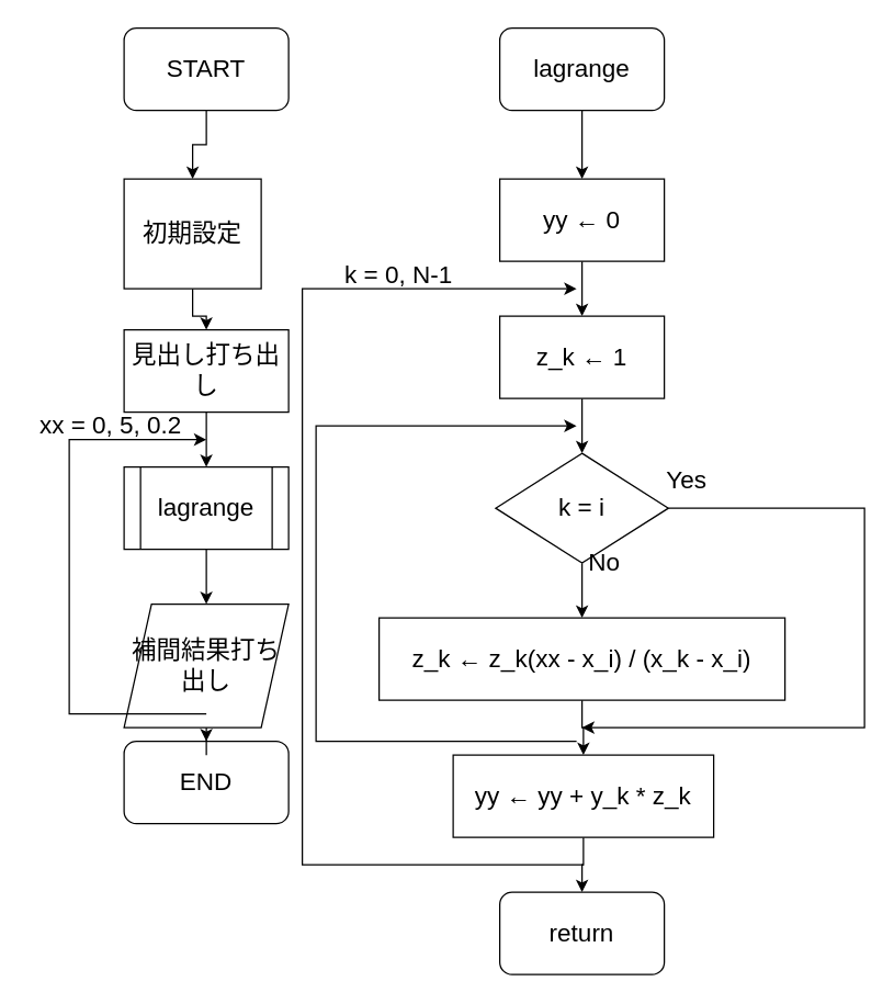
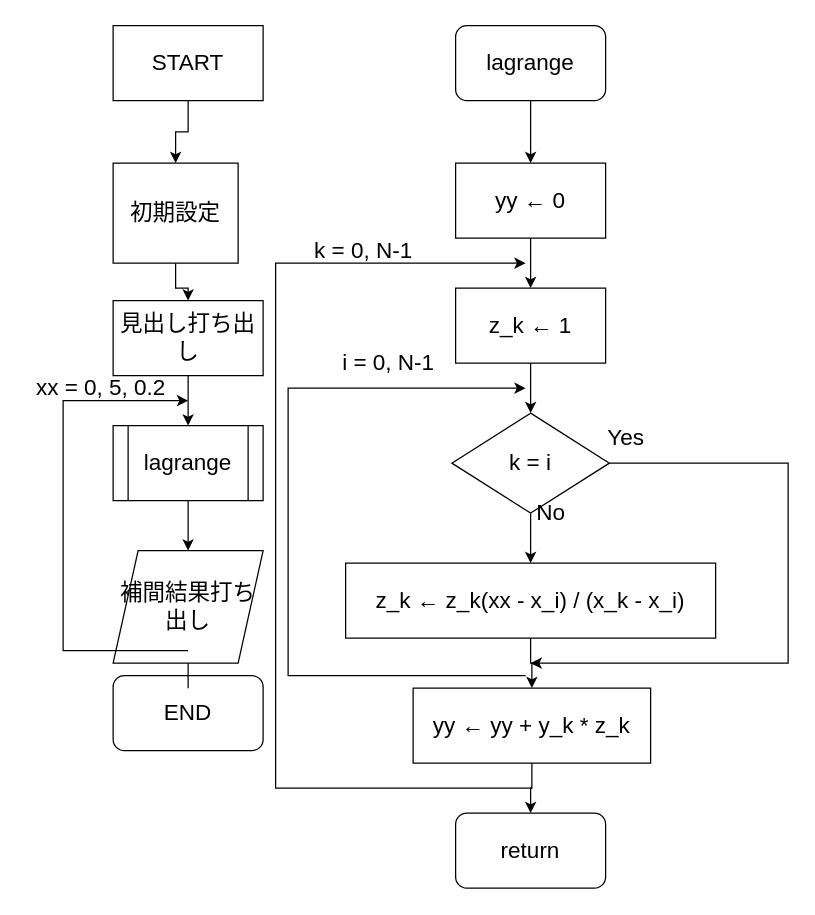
  <mxCell id="0" />
  <mxCell id="1" parent="0" />
  <mxCell id="2" value="return" style="rounded=1;whiteSpace=wrap;html=1;fontSize=18;" vertex="1" parent="1"><mxGeometry x="364" y="650" width="120" height="60" as="geometry" /></mxCell>
  <mxCell id="3" value="" style="edgeStyle=orthogonalEdgeStyle;rounded=0;orthogonalLoop=1;jettySize=auto;html=1;fontSize=18;" edge="1" parent="1" source="4" target="19"><mxGeometry relative="1" as="geometry" /></mxCell>
  <mxCell id="4" value="lagrange" style="rounded=1;whiteSpace=wrap;html=1;fontSize=18;" vertex="1" parent="1"><mxGeometry x="364" y="20" width="120" height="60" as="geometry" /></mxCell>
  <mxCell id="5" value="END" style="rounded=1;whiteSpace=wrap;html=1;fontSize=18;" vertex="1" parent="1"><mxGeometry x="90" y="540" width="120" height="60" as="geometry" /></mxCell>
  <mxCell id="6" value="" style="edgeStyle=orthogonalEdgeStyle;rounded=0;orthogonalLoop=1;jettySize=auto;html=1;fontSize=18;" edge="1" parent="1" source="7" target="9"><mxGeometry relative="1" as="geometry" /></mxCell>
- <mxCell id="7" value="START" style="rounded=1;whiteSpace=wrap;html=1;fontSize=18;" vertex="1" parent="1"><mxGeometry x="90" y="20" width="120" height="60" as="geometry" /></mxCell>
+ <mxCell id="7" value="START" style="whiteSpace=wrap;html=1;fontSize=18;rounded=0;" vertex="1" parent="1"><mxGeometry x="90" y="20" width="120" height="60" as="geometry" /></mxCell>
  <mxCell id="8" value="" style="edgeStyle=orthogonalEdgeStyle;rounded=0;orthogonalLoop=1;jettySize=auto;html=1;fontSize=18;" edge="1" parent="1" source="9" target="11"><mxGeometry relative="1" as="geometry" /></mxCell>
  <mxCell id="9" value="初期設定" style="rounded=0;whiteSpace=wrap;html=1;fontSize=18;" vertex="1" parent="1"><mxGeometry x="90" y="130" width="100" height="80" as="geometry" /></mxCell>
  <mxCell id="10" value="" style="edgeStyle=orthogonalEdgeStyle;rounded=0;orthogonalLoop=1;jettySize=auto;html=1;fontSize=18;" edge="1" parent="1" source="11" target="13"><mxGeometry relative="1" as="geometry" /></mxCell>
  <mxCell id="11" value="見出し打ち出し" style="rounded=0;whiteSpace=wrap;html=1;fontSize=18;" vertex="1" parent="1"><mxGeometry x="90" y="240" width="120" height="60" as="geometry" /></mxCell>
  <mxCell id="12" value="" style="edgeStyle=orthogonalEdgeStyle;rounded=0;orthogonalLoop=1;jettySize=auto;html=1;fontSize=18;" edge="1" parent="1" source="13" target="15"><mxGeometry relative="1" as="geometry" /></mxCell>
  <mxCell id="13" value="lagrange" style="shape=process;whiteSpace=wrap;html=1;backgroundOutline=1;rounded=0;fontSize=18;" vertex="1" parent="1"><mxGeometry x="90" y="340" width="120" height="60" as="geometry" /></mxCell>
- <mxCell id="14" value="" style="edgeStyle=orthogonalEdgeStyle;rounded=0;orthogonalLoop=1;jettySize=auto;html=1;fontSize=18;" edge="1" parent="1" source="15" target="5"><mxGeometry relative="1" as="geometry" /></mxCell>
+ <mxCell id="14" value="" style="edgeStyle=orthogonalEdgeStyle;rounded=0;orthogonalLoop=1;jettySize=auto;html=1;fontSize=18;endArrow=none;" edge="1" parent="1" source="15" target="5"><mxGeometry relative="1" as="geometry" /></mxCell>
  <mxCell id="15" value="補間結果打ち出し" style="shape=parallelogram;perimeter=parallelogramPerimeter;whiteSpace=wrap;html=1;fixedSize=1;rounded=0;fontSize=18;" vertex="1" parent="1"><mxGeometry x="90" y="440" width="120" height="90" as="geometry" /></mxCell>
  <mxCell id="16" value="" style="endArrow=classic;html=1;rounded=0;fontSize=18;" edge="1" parent="1"><mxGeometry width="50" height="50" relative="1" as="geometry"><mxPoint x="150" y="520" as="sourcePoint" /><mxPoint x="150" y="320" as="targetPoint" /><Array as="points"><mxPoint x="50" y="520" /><mxPoint x="50" y="320" /></Array></mxGeometry></mxCell>
  <mxCell id="17" value="xx = 0, 5, 0.2" style="text;html=1;align=center;verticalAlign=middle;resizable=0;points=[];autosize=1;fontSize=18;" vertex="1" parent="1"><mxGeometry x="20" y="295" width="120" height="30" as="geometry" /></mxCell>
  <mxCell id="18" value="" style="edgeStyle=orthogonalEdgeStyle;rounded=0;orthogonalLoop=1;jettySize=auto;html=1;fontSize=18;" edge="1" parent="1" source="19" target="21"><mxGeometry relative="1" as="geometry" /></mxCell>
  <mxCell id="19" value="yy ← 0" style="rounded=0;whiteSpace=wrap;html=1;fontSize=18;" vertex="1" parent="1"><mxGeometry x="364" y="130" width="120" height="60" as="geometry" /></mxCell>
  <mxCell id="20" value="" style="edgeStyle=orthogonalEdgeStyle;rounded=0;orthogonalLoop=1;jettySize=auto;html=1;fontSize=18;" edge="1" parent="1" source="21" target="24"><mxGeometry relative="1" as="geometry" /></mxCell>
  <mxCell id="21" value="z_k ← 1" style="rounded=0;whiteSpace=wrap;html=1;fontSize=18;" vertex="1" parent="1"><mxGeometry x="364" y="230" width="120" height="60" as="geometry" /></mxCell>
  <mxCell id="22" value="" style="edgeStyle=orthogonalEdgeStyle;rounded=0;orthogonalLoop=1;jettySize=auto;html=1;fontSize=18;" edge="1" parent="1" source="24" target="26"><mxGeometry relative="1" as="geometry" /></mxCell>
  <mxCell id="23" value="" style="edgeStyle=orthogonalEdgeStyle;rounded=0;orthogonalLoop=1;jettySize=auto;html=1;exitX=1;exitY=0.5;exitDx=0;exitDy=0;fontSize=18;" edge="1" parent="1" source="24"><mxGeometry relative="1" as="geometry"><mxPoint x="424" y="530" as="targetPoint" /><Array as="points"><mxPoint x="630" y="370" /><mxPoint x="630" y="530" /></Array></mxGeometry></mxCell>
  <mxCell id="24" value="k = i" style="rhombus;whiteSpace=wrap;html=1;rounded=0;fontSize=18;" vertex="1" parent="1"><mxGeometry x="361" y="330" width="126" height="80" as="geometry" /></mxCell>
  <mxCell id="25" value="" style="edgeStyle=orthogonalEdgeStyle;rounded=0;orthogonalLoop=1;jettySize=auto;html=1;fontSize=18;" edge="1" parent="1" source="26" target="28"><mxGeometry relative="1" as="geometry" /></mxCell>
  <mxCell id="26" value="z_k ← z_k(xx - x_i) / (x_k - x_i)" style="whiteSpace=wrap;html=1;rounded=0;fontSize=18;" vertex="1" parent="1"><mxGeometry x="276" y="450" width="296" height="60" as="geometry" /></mxCell>
  <mxCell id="27" value="" style="edgeStyle=orthogonalEdgeStyle;rounded=0;orthogonalLoop=1;jettySize=auto;html=1;fontSize=18;" edge="1" parent="1" source="28" target="2"><mxGeometry relative="1" as="geometry" /></mxCell>
  <mxCell id="28" value="yy ← yy + y_k * z_k" style="whiteSpace=wrap;html=1;rounded=0;fontSize=18;" vertex="1" parent="1"><mxGeometry x="330" y="550" width="190" height="60" as="geometry" /></mxCell>
  <mxCell id="29" value="Yes" style="text;html=1;align=center;verticalAlign=middle;resizable=0;points=[];autosize=1;fontSize=18;" vertex="1" parent="1"><mxGeometry x="480" y="335" width="40" height="30" as="geometry" /></mxCell>
  <mxCell id="30" value="No" style="text;html=1;align=center;verticalAlign=middle;resizable=0;points=[];autosize=1;fontSize=18;" vertex="1" parent="1"><mxGeometry x="420" y="395" width="40" height="30" as="geometry" /></mxCell>
  <mxCell id="31" value="" style="endArrow=classic;html=1;rounded=0;fontSize=18;" edge="1" parent="1"><mxGeometry width="50" height="50" relative="1" as="geometry"><mxPoint x="425" y="630" as="sourcePoint" /><mxPoint x="420" y="210" as="targetPoint" /><Array as="points"><mxPoint x="220" y="630" /><mxPoint x="220" y="210" /></Array></mxGeometry></mxCell>
  <mxCell id="32" value="k = 0, N-1" style="text;html=1;align=center;verticalAlign=middle;resizable=0;points=[];autosize=1;fontSize=18;" vertex="1" parent="1"><mxGeometry x="245" y="185" width="90" height="30" as="geometry" /></mxCell>
  <mxCell id="33" value="" style="endArrow=classic;html=1;rounded=0;fontSize=18;" edge="1" parent="1"><mxGeometry width="50" height="50" relative="1" as="geometry"><mxPoint x="420" y="540" as="sourcePoint" /><mxPoint x="420" y="310" as="targetPoint" /><Array as="points"><mxPoint x="230" y="540" /><mxPoint x="230" y="310" /></Array></mxGeometry></mxCell>
+ <mxCell id="34" value="i = 0, N-1" style="text;html=1;align=center;verticalAlign=middle;resizable=0;points=[];autosize=1;fontSize=18;" vertex="1" parent="1"><mxGeometry x="265" y="275" width="90" height="30" as="geometry" /></mxCell>
